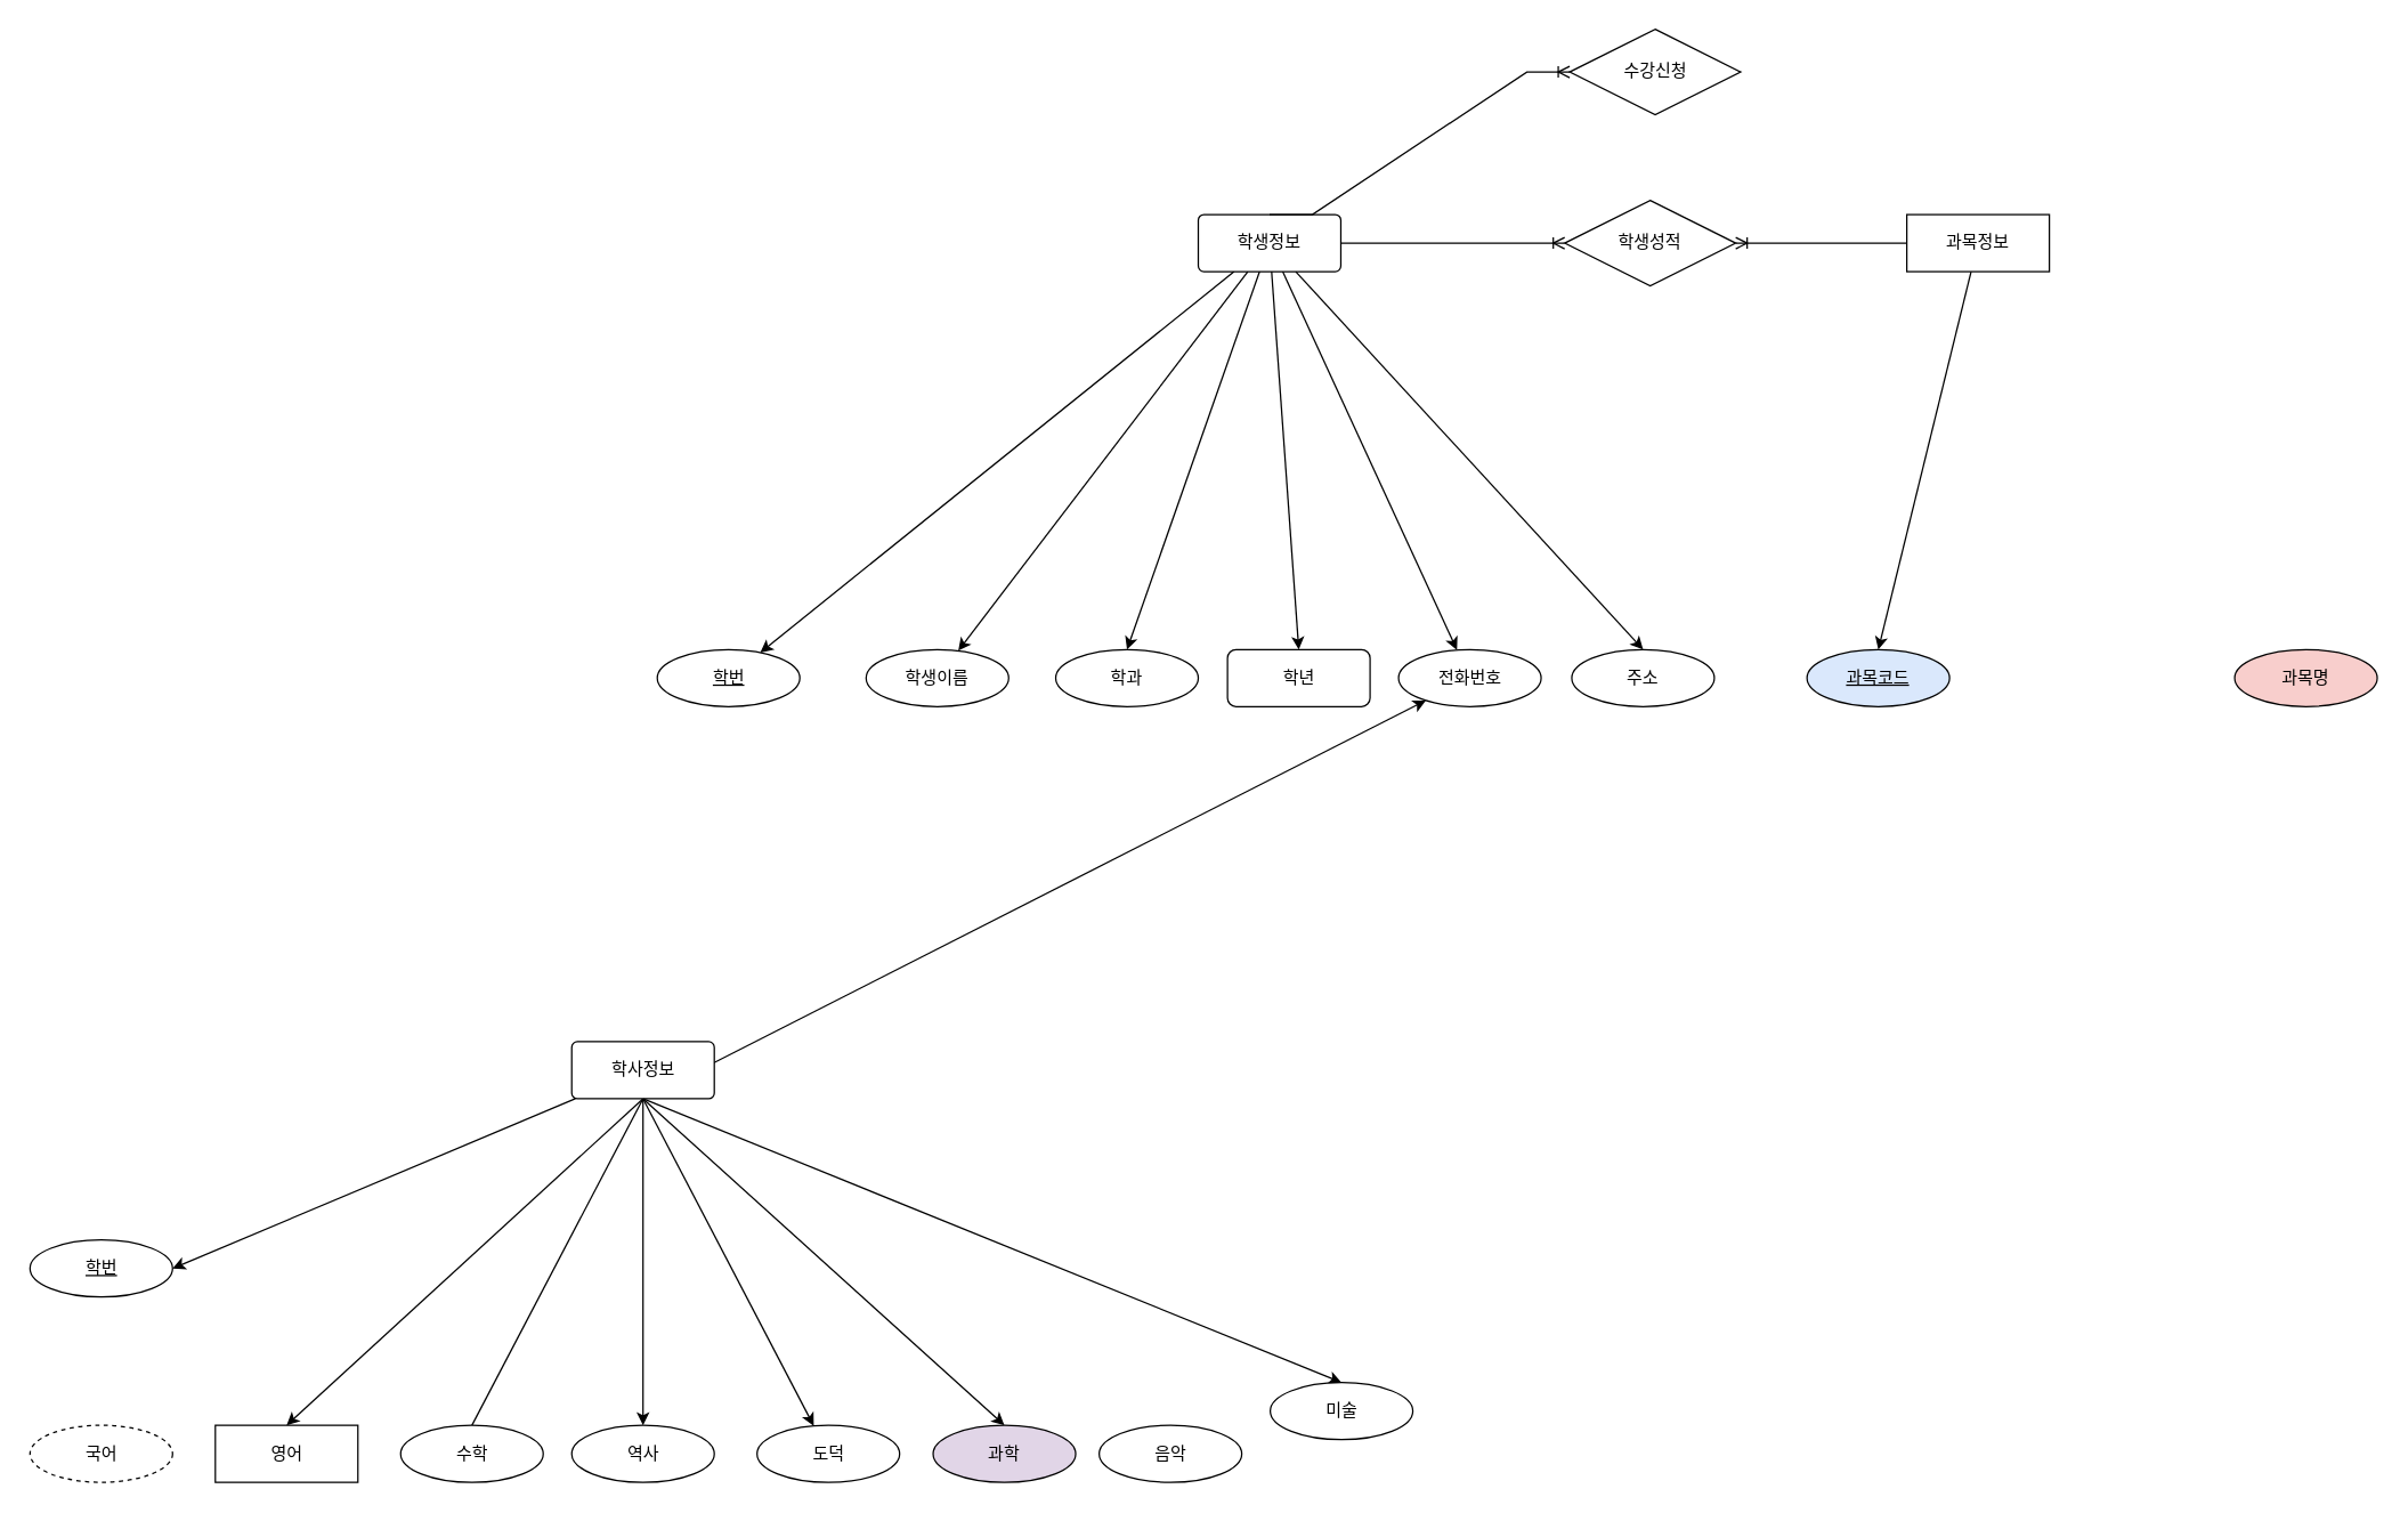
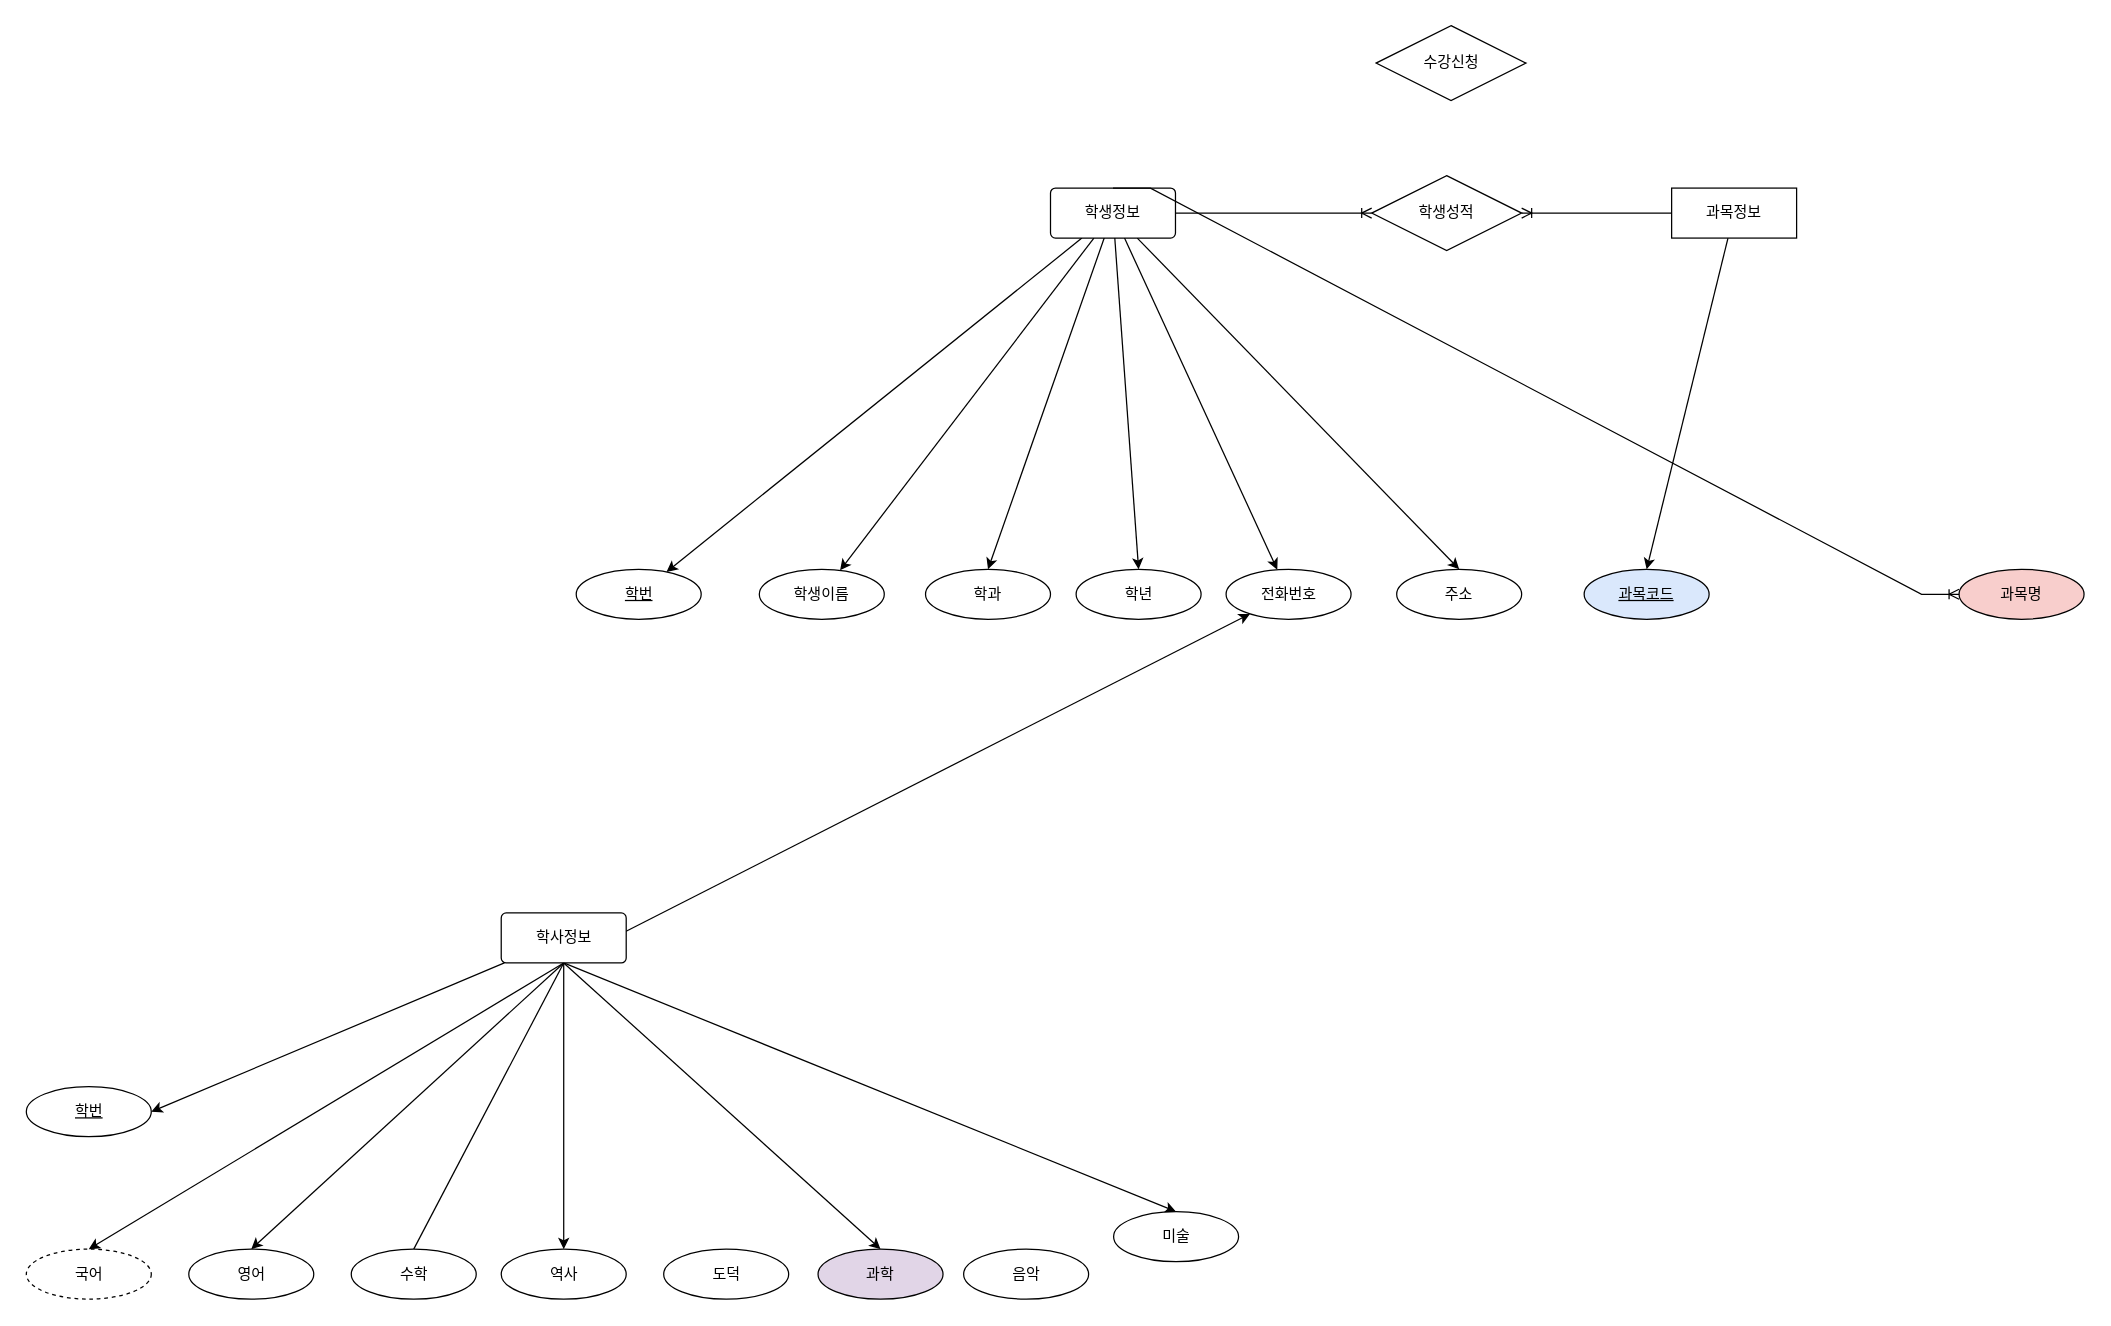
  <mxCell id="0" />
  <mxCell id="1" parent="0" />
  <mxCell id="2" style="rounded=0;orthogonalLoop=1;jettySize=auto;html=1;entryX=0.5;entryY=0;entryDx=0;entryDy=0;" parent="1" source="8" target="11" edge="1"><mxGeometry relative="1" as="geometry" /></mxCell>
  <mxCell id="3" style="rounded=0;orthogonalLoop=1;jettySize=auto;html=1;entryX=0.5;entryY=0;entryDx=0;entryDy=0;" parent="1" source="8" target="13" edge="1"><mxGeometry relative="1" as="geometry" /></mxCell>
  <mxCell id="4" style="rounded=0;orthogonalLoop=1;jettySize=auto;html=1;" parent="1" source="8" target="12" edge="1"><mxGeometry relative="1" as="geometry" /></mxCell>
  <mxCell id="5" style="rounded=0;orthogonalLoop=1;jettySize=auto;html=1;entryX=0.5;entryY=0;entryDx=0;entryDy=0;" parent="1" source="8" target="14" edge="1"><mxGeometry relative="1" as="geometry" /></mxCell>
  <mxCell id="6" style="rounded=0;orthogonalLoop=1;jettySize=auto;html=1;" parent="1" source="8" target="10" edge="1"><mxGeometry relative="1" as="geometry" /></mxCell>
  <mxCell id="7" style="rounded=0;orthogonalLoop=1;jettySize=auto;html=1;" parent="1" source="8" target="9" edge="1"><mxGeometry relative="1" as="geometry" /></mxCell>
  <mxCell id="8" value="학생정보" style="rounded=1;arcSize=10;whiteSpace=wrap;html=1;align=center;" parent="1" vertex="1"><mxGeometry x="840" y="150" width="100" height="40" as="geometry" /></mxCell>
  <mxCell id="9" value="학번" style="ellipse;whiteSpace=wrap;html=1;align=center;fontStyle=4;" parent="1" vertex="1"><mxGeometry x="460.5" y="455" width="100" height="40" as="geometry" /></mxCell>
  <mxCell id="10" value="학생이름" style="ellipse;whiteSpace=wrap;html=1;align=center;" parent="1" vertex="1"><mxGeometry x="607" y="455" width="100" height="40" as="geometry" /></mxCell>
  <mxCell id="11" value="학과" style="ellipse;whiteSpace=wrap;html=1;align=center;" parent="1" vertex="1"><mxGeometry x="740" y="455" width="100" height="40" as="geometry" /></mxCell>
  <mxCell id="12" value="전화번호" style="ellipse;whiteSpace=wrap;html=1;align=center;" parent="1" vertex="1"><mxGeometry x="980.5" y="455" width="100" height="40" as="geometry" /></mxCell>
- <mxCell id="13" value="학년" style="whiteSpace=wrap;html=1;align=center;rounded=1;" parent="1" vertex="1"><mxGeometry x="860.5" y="455" width="100" height="40" as="geometry" /></mxCell>
- <mxCell id="14" value="주소" style="ellipse;whiteSpace=wrap;html=1;align=center;" parent="1" vertex="1"><mxGeometry x="1102" y="455" width="100" height="40" as="geometry" /></mxCell>
+ <mxCell id="13" value="학년" style="ellipse;whiteSpace=wrap;html=1;align=center;" parent="1" vertex="1"><mxGeometry x="860.5" y="455" width="100" height="40" as="geometry" /></mxCell>
+ <mxCell id="14" value="주소" style="ellipse;whiteSpace=wrap;html=1;align=center;" parent="1" vertex="1"><mxGeometry x="1117" y="455" width="100" height="40" as="geometry" /></mxCell>
  <mxCell id="15" style="rounded=0;orthogonalLoop=1;jettySize=auto;html=1;exitX=0.5;exitY=1;exitDx=0;exitDy=0;" parent="1" source="20" target="22" edge="1"><mxGeometry relative="1" as="geometry" /></mxCell>
  <mxCell id="16" style="rounded=0;orthogonalLoop=1;jettySize=auto;html=1;exitX=0.5;exitY=1;exitDx=0;exitDy=0;entryX=0.5;entryY=0;entryDx=0;entryDy=0;" parent="1" source="20" target="23" edge="1"><mxGeometry relative="1" as="geometry" /></mxCell>
  <mxCell id="17" style="rounded=0;orthogonalLoop=1;jettySize=auto;html=1;exitX=0.5;exitY=1;exitDx=0;exitDy=0;" parent="1" source="20" target="12" edge="1"><mxGeometry relative="1" as="geometry"><mxPoint x="520.5" y="759" as="sourcePoint" /><mxPoint x="760.5" y="879" as="targetPoint" /></mxGeometry></mxCell>
  <mxCell id="18" style="rounded=0;orthogonalLoop=1;jettySize=auto;html=1;exitX=0.5;exitY=1;exitDx=0;exitDy=0;entryX=0.5;entryY=0;entryDx=0;entryDy=0;" parent="1" source="20" target="26" edge="1"><mxGeometry relative="1" as="geometry" /></mxCell>
  <mxCell id="19" style="rounded=0;orthogonalLoop=1;jettySize=auto;html=1;exitX=0.5;exitY=1;exitDx=0;exitDy=0;entryX=0.5;entryY=0;entryDx=0;entryDy=0;endArrow=none;" parent="1" source="20" target="31" edge="1"><mxGeometry relative="1" as="geometry" /></mxCell>
  <mxCell id="20" value="학사정보" style="rounded=1;arcSize=10;whiteSpace=wrap;html=1;align=center;" parent="1" vertex="1"><mxGeometry x="400.5" y="730" width="100" height="40" as="geometry" /></mxCell>
  <mxCell id="21" value="학번" style="ellipse;whiteSpace=wrap;html=1;align=center;fontStyle=4;" parent="1" vertex="1"><mxGeometry x="20.5" y="869" width="100" height="40" as="geometry" /></mxCell>
  <mxCell id="22" value="역사" style="ellipse;whiteSpace=wrap;html=1;align=center;" parent="1" vertex="1"><mxGeometry x="400.5" y="999" width="100" height="40" as="geometry" /></mxCell>
  <mxCell id="23" value="미술" style="ellipse;whiteSpace=wrap;html=1;align=center;" parent="1" vertex="1"><mxGeometry x="890.5" y="969" width="100" height="40" as="geometry" /></mxCell>
  <mxCell id="24" value="과학" style="ellipse;whiteSpace=wrap;html=1;align=center;fillColor=#e1d5e7;" parent="1" vertex="1"><mxGeometry x="654" y="999" width="100" height="40" as="geometry" /></mxCell>
  <mxCell id="25" value="음악" style="ellipse;whiteSpace=wrap;html=1;align=center;" parent="1" vertex="1"><mxGeometry x="770.5" y="999" width="100" height="40" as="geometry" /></mxCell>
- <mxCell id="26" value="영어" style="whiteSpace=wrap;html=1;align=center;rounded=0;" parent="1" vertex="1"><mxGeometry x="150.5" y="999" width="100" height="40" as="geometry" /></mxCell>
+ <mxCell id="26" value="영어" style="ellipse;whiteSpace=wrap;html=1;align=center;" parent="1" vertex="1"><mxGeometry x="150.5" y="999" width="100" height="40" as="geometry" /></mxCell>
  <mxCell id="27" style="rounded=0;orthogonalLoop=1;jettySize=auto;html=1;exitX=0.5;exitY=1;exitDx=0;exitDy=0;entryX=0.5;entryY=0;entryDx=0;entryDy=0;" parent="1" source="20" target="24" edge="1"><mxGeometry relative="1" as="geometry"><mxPoint x="530.5" y="914" as="sourcePoint" /><mxPoint x="610.5" y="969" as="targetPoint" /></mxGeometry></mxCell>
  <mxCell id="28" value="국어" style="ellipse;whiteSpace=wrap;html=1;align=center;dashed=1;" parent="1" vertex="1"><mxGeometry x="20.5" y="999" width="100" height="40" as="geometry" /></mxCell>
- <mxCell id="29" style="rounded=0;orthogonalLoop=1;jettySize=auto;html=1;exitX=0.5;exitY=1;exitDx=0;exitDy=0;" parent="1" source="20" target="30" edge="1"><mxGeometry relative="1" as="geometry"><mxPoint x="520.5" y="759" as="sourcePoint" /><mxPoint x="530.5" y="769" as="targetPoint" /></mxGeometry></mxCell>
+ <mxCell id="29" style="rounded=0;orthogonalLoop=1;jettySize=auto;html=1;entryX=0.5;entryY=0;entryDx=0;entryDy=0;exitX=0.5;exitY=1;exitDx=0;exitDy=0;" parent="1" source="20" target="28" edge="1"><mxGeometry relative="1" as="geometry"><mxPoint x="520.5" y="759" as="sourcePoint" /><mxPoint x="530.5" y="769" as="targetPoint" /></mxGeometry></mxCell>
  <mxCell id="30" value="도덕" style="ellipse;whiteSpace=wrap;html=1;align=center;" parent="1" vertex="1"><mxGeometry x="530.5" y="999" width="100" height="40" as="geometry" /></mxCell>
  <mxCell id="31" value="수학" style="ellipse;whiteSpace=wrap;html=1;align=center;" parent="1" vertex="1"><mxGeometry x="280.5" y="999" width="100" height="40" as="geometry" /></mxCell>
  <mxCell id="32" style="rounded=0;orthogonalLoop=1;jettySize=auto;html=1;entryX=1;entryY=0.5;entryDx=0;entryDy=0;" edge="1" parent="1" source="20" target="21"><mxGeometry relative="1" as="geometry" /></mxCell>
  <mxCell id="33" style="rounded=0;orthogonalLoop=1;jettySize=auto;html=1;entryX=0.5;entryY=0;entryDx=0;entryDy=0;" edge="1" parent="1" source="34" target="35"><mxGeometry relative="1" as="geometry" /></mxCell>
  <mxCell id="34" value="과목정보" style="whiteSpace=wrap;html=1;align=center;" vertex="1" parent="1"><mxGeometry x="1337" y="150" width="100" height="40" as="geometry" /></mxCell>
  <mxCell id="35" value="과목코드" style="ellipse;whiteSpace=wrap;html=1;align=center;fontStyle=4;fillColor=#dae8fc;" vertex="1" parent="1"><mxGeometry x="1267" y="455" width="100" height="40" as="geometry" /></mxCell>
  <mxCell id="36" value="과목명" style="ellipse;whiteSpace=wrap;html=1;align=center;fillColor=#f8cecc;" vertex="1" parent="1"><mxGeometry x="1567" y="455" width="100" height="40" as="geometry" /></mxCell>
  <mxCell id="37" value="수강신청" style="shape=rhombus;perimeter=rhombusPerimeter;whiteSpace=wrap;html=1;align=center;" vertex="1" parent="1"><mxGeometry x="1100.5" y="20" width="120" height="60" as="geometry" /></mxCell>
- <mxCell id="38" value="" style="edgeStyle=entityRelationEdgeStyle;fontSize=12;html=1;endArrow=ERoneToMany;rounded=0;exitX=0.5;exitY=0;exitDx=0;exitDy=0;entryX=0;entryY=0.5;entryDx=0;entryDy=0;" edge="1" parent="1" source="8" target="37"><mxGeometry width="100" height="100" relative="1" as="geometry"><mxPoint x="1137" y="220" as="sourcePoint" /><mxPoint x="1237" y="120" as="targetPoint" /></mxGeometry></mxCell>
+ <mxCell id="38" value="" style="edgeStyle=entityRelationEdgeStyle;fontSize=12;html=1;endArrow=ERoneToMany;rounded=0;exitX=0.5;exitY=0;exitDx=0;exitDy=0;" edge="1" parent="1" source="8" target="36"><mxGeometry width="100" height="100" relative="1" as="geometry"><mxPoint x="1137" y="220" as="sourcePoint" /><mxPoint x="1237" y="120" as="targetPoint" /></mxGeometry></mxCell>
  <mxCell id="39" value="학생성적" style="shape=rhombus;perimeter=rhombusPerimeter;whiteSpace=wrap;html=1;align=center;" vertex="1" parent="1"><mxGeometry x="1097" y="140" width="120" height="60" as="geometry" /></mxCell>
  <mxCell id="40" value="" style="edgeStyle=entityRelationEdgeStyle;fontSize=12;html=1;endArrow=ERoneToMany;rounded=0;entryX=0;entryY=0.5;entryDx=0;entryDy=0;exitX=1;exitY=0.5;exitDx=0;exitDy=0;" edge="1" parent="1" source="8" target="39"><mxGeometry width="100" height="100" relative="1" as="geometry"><mxPoint x="997" y="710" as="sourcePoint" /><mxPoint x="1097" y="610" as="targetPoint" /></mxGeometry></mxCell>
  <mxCell id="41" value="" style="edgeStyle=entityRelationEdgeStyle;fontSize=12;html=1;endArrow=ERoneToMany;rounded=0;exitX=0;exitY=0.5;exitDx=0;exitDy=0;entryX=1;entryY=0.5;entryDx=0;entryDy=0;" edge="1" parent="1" source="34" target="39"><mxGeometry width="100" height="100" relative="1" as="geometry"><mxPoint x="1097" y="450" as="sourcePoint" /><mxPoint x="1197" y="350" as="targetPoint" /></mxGeometry></mxCell>
